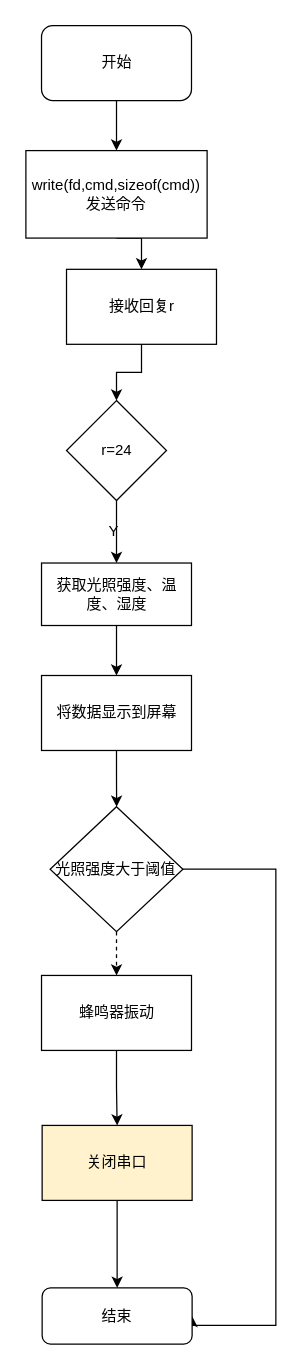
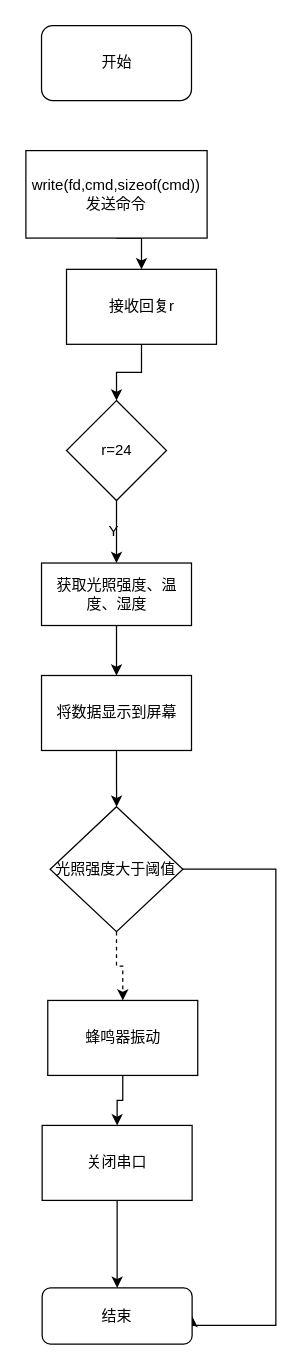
  <mxCell id="0" />
  <mxCell id="1" parent="0" />
  <mxCell id="2" style="edgeStyle=orthogonalEdgeStyle;rounded=0;orthogonalLoop=1;jettySize=auto;html=1;exitX=0.5;exitY=1;exitDx=0;exitDy=0;entryX=0.5;entryY=0;entryDx=0;entryDy=0;" edge="1" parent="1" source="3" target="7"><mxGeometry relative="1" as="geometry" /></mxCell>
  <mxCell id="3" value="write(fd,cmd,sizeof(cmd))&lt;br&gt;发送命令" style="rounded=0;whiteSpace=wrap;html=1;" vertex="1" parent="1"><mxGeometry x="20" y="120" width="145" height="70" as="geometry" /></mxCell>
- <mxCell id="4" style="edgeStyle=orthogonalEdgeStyle;rounded=0;orthogonalLoop=1;jettySize=auto;html=1;exitX=0.5;exitY=1;exitDx=0;exitDy=0;" edge="1" parent="1" source="5" target="3"><mxGeometry relative="1" as="geometry" /></mxCell>
  <mxCell id="5" value="开始" style="rounded=1;whiteSpace=wrap;html=1;" vertex="1" parent="1"><mxGeometry x="32.5" y="20" width="120" height="60" as="geometry" /></mxCell>
  <mxCell id="6" style="edgeStyle=orthogonalEdgeStyle;rounded=0;orthogonalLoop=1;jettySize=auto;html=1;exitX=0.5;exitY=1;exitDx=0;exitDy=0;" edge="1" parent="1" source="7" target="9"><mxGeometry relative="1" as="geometry" /></mxCell>
  <mxCell id="7" value="接收回复r" style="rounded=0;whiteSpace=wrap;html=1;" vertex="1" parent="1"><mxGeometry x="52.5" y="215" width="120" height="60" as="geometry" /></mxCell>
  <mxCell id="8" style="edgeStyle=orthogonalEdgeStyle;rounded=0;orthogonalLoop=1;jettySize=auto;html=1;exitX=0.5;exitY=1;exitDx=0;exitDy=0;entryX=0.5;entryY=0;entryDx=0;entryDy=0;" edge="1" parent="1" source="9" target="11"><mxGeometry relative="1" as="geometry" /></mxCell>
  <mxCell id="9" value="r=24" style="rhombus;whiteSpace=wrap;html=1;" vertex="1" parent="1"><mxGeometry x="52.5" y="320" width="80" height="80" as="geometry" /></mxCell>
  <mxCell id="10" style="edgeStyle=orthogonalEdgeStyle;rounded=0;orthogonalLoop=1;jettySize=auto;html=1;exitX=0.5;exitY=1;exitDx=0;exitDy=0;entryX=0.5;entryY=0;entryDx=0;entryDy=0;" edge="1" parent="1" source="11" target="14"><mxGeometry relative="1" as="geometry" /></mxCell>
  <mxCell id="11" value="获取光照强度、温度、湿度" style="rounded=0;whiteSpace=wrap;html=1;" vertex="1" parent="1"><mxGeometry x="32.5" y="450" width="120" height="50" as="geometry" /></mxCell>
  <mxCell id="12" value="Y" style="text;html=1;resizable=0;autosize=1;align=center;verticalAlign=middle;points=[];fillColor=none;strokeColor=none;rounded=0;" vertex="1" parent="1"><mxGeometry x="80" y="415" width="20" height="20" as="geometry" /></mxCell>
  <mxCell id="13" style="edgeStyle=orthogonalEdgeStyle;rounded=0;orthogonalLoop=1;jettySize=auto;html=1;exitX=0.5;exitY=1;exitDx=0;exitDy=0;" edge="1" parent="1" source="14" target="17"><mxGeometry relative="1" as="geometry"><mxPoint x="93" y="645" as="targetPoint" /></mxGeometry></mxCell>
  <mxCell id="14" value="将数据显示到屏幕" style="rounded=0;whiteSpace=wrap;html=1;" vertex="1" parent="1"><mxGeometry x="32.5" y="540" width="120" height="60" as="geometry" /></mxCell>
  <mxCell id="15" style="edgeStyle=orthogonalEdgeStyle;rounded=0;orthogonalLoop=1;jettySize=auto;html=1;exitX=0.5;exitY=1;exitDx=0;exitDy=0;entryX=0.5;entryY=0;entryDx=0;entryDy=0;dashed=1;" edge="1" parent="1" source="17" target="19"><mxGeometry relative="1" as="geometry" /></mxCell>
  <mxCell id="16" style="edgeStyle=orthogonalEdgeStyle;rounded=0;orthogonalLoop=1;jettySize=auto;html=1;exitX=1;exitY=0.5;exitDx=0;exitDy=0;entryX=1;entryY=0.5;entryDx=0;entryDy=0;" edge="1" parent="1" source="17" target="22"><mxGeometry relative="1" as="geometry"><mxPoint x="310" y="780" as="targetPoint" /><Array as="points"><mxPoint x="220" y="695" /><mxPoint x="220" y="1060" /></Array></mxGeometry></mxCell>
  <mxCell id="17" value="&lt;span style=&quot;&quot;&gt;光照强度大于阈值&lt;/span&gt;" style="rhombus;whiteSpace=wrap;html=1;" vertex="1" parent="1"><mxGeometry x="39.38" y="645" width="106.25" height="100" as="geometry" /></mxCell>
  <mxCell id="18" style="edgeStyle=orthogonalEdgeStyle;rounded=0;orthogonalLoop=1;jettySize=auto;html=1;exitX=0.5;exitY=1;exitDx=0;exitDy=0;entryX=0.5;entryY=0;entryDx=0;entryDy=0;" edge="1" parent="1" source="19" target="21"><mxGeometry relative="1" as="geometry" /></mxCell>
- <mxCell id="19" value="蜂鸣器振动" style="rounded=0;whiteSpace=wrap;html=1;" vertex="1" parent="1"><mxGeometry x="32.5" y="780" width="120" height="60" as="geometry" /></mxCell>
+ <mxCell id="19" value="蜂鸣器振动" style="rounded=0;whiteSpace=wrap;html=1;" vertex="1" parent="1"><mxGeometry x="37.5" y="800" width="120" height="60" as="geometry" /></mxCell>
  <mxCell id="20" style="edgeStyle=orthogonalEdgeStyle;rounded=0;orthogonalLoop=1;jettySize=auto;html=1;exitX=0.5;exitY=1;exitDx=0;exitDy=0;entryX=0.5;entryY=0;entryDx=0;entryDy=0;" edge="1" parent="1" source="21" target="22"><mxGeometry relative="1" as="geometry" /></mxCell>
- <mxCell id="21" value="关闭串口" style="rounded=0;whiteSpace=wrap;html=1;fillColor=#fff2cc;" vertex="1" parent="1"><mxGeometry x="33" y="900" width="120" height="60" as="geometry" /></mxCell>
+ <mxCell id="21" value="关闭串口" style="rounded=0;whiteSpace=wrap;html=1;" vertex="1" parent="1"><mxGeometry x="33" y="900" width="120" height="60" as="geometry" /></mxCell>
  <mxCell id="22" value="结束" style="rounded=1;whiteSpace=wrap;html=1;" vertex="1" parent="1"><mxGeometry x="33" y="1030" width="120" height="45" as="geometry" /></mxCell>
